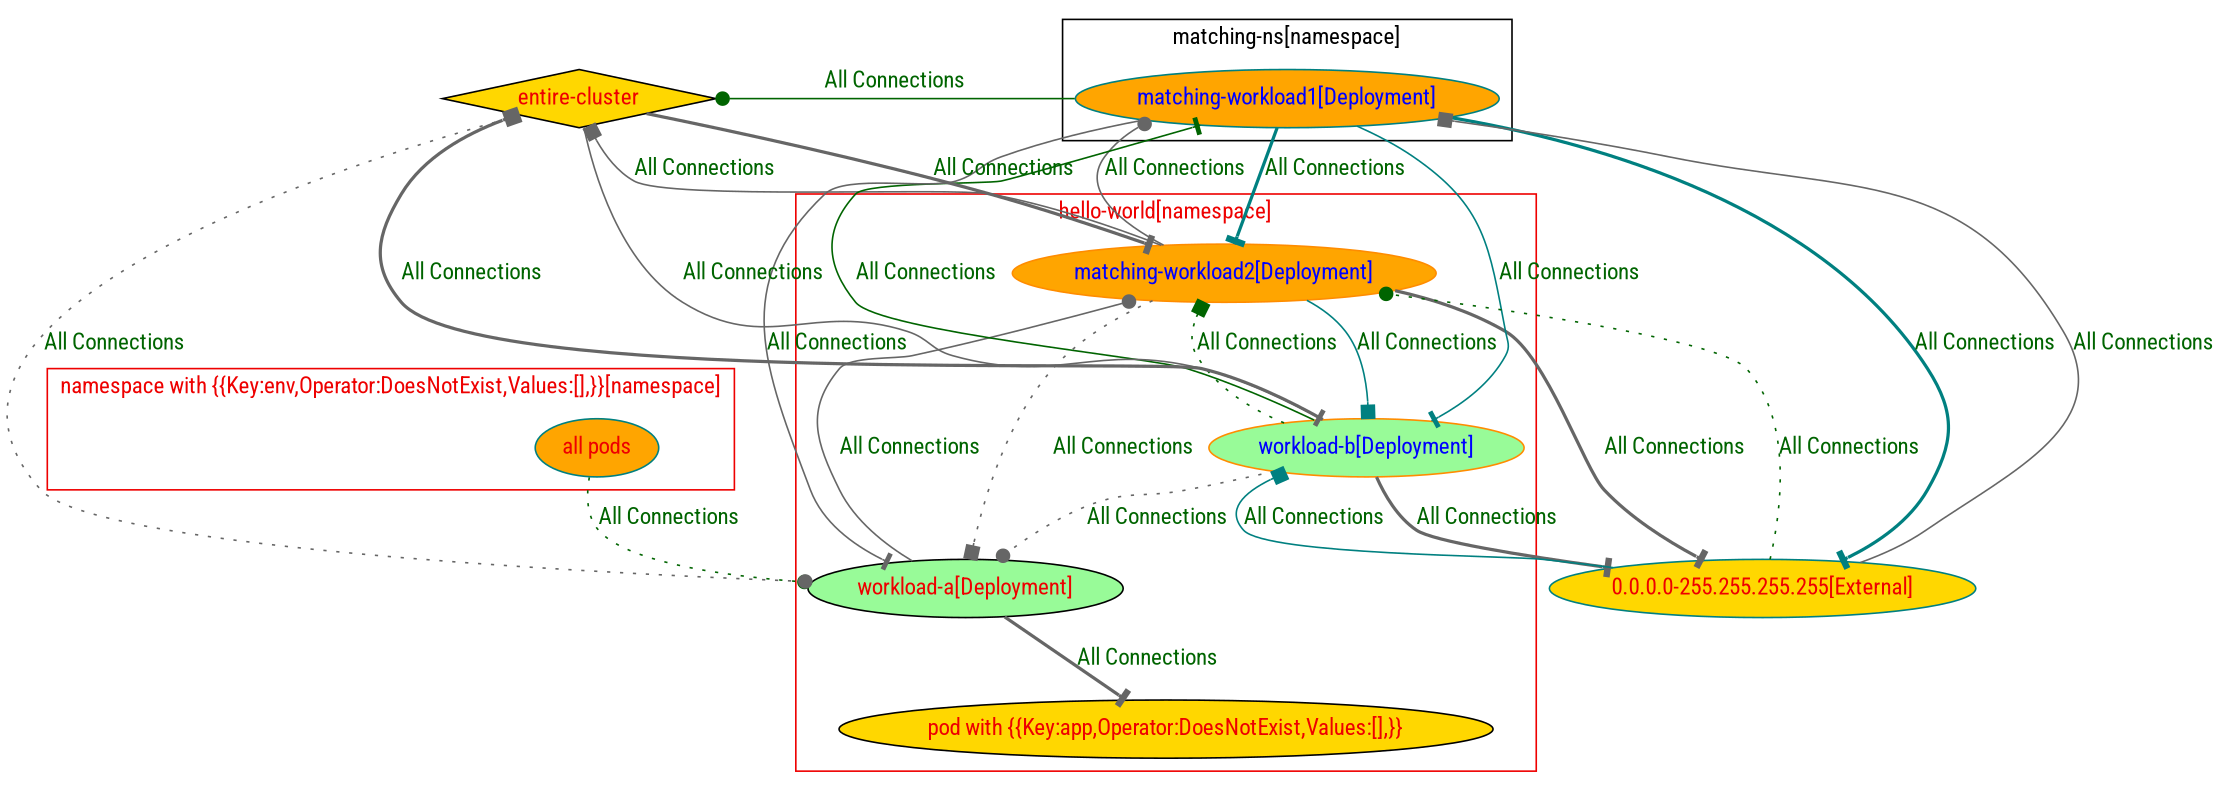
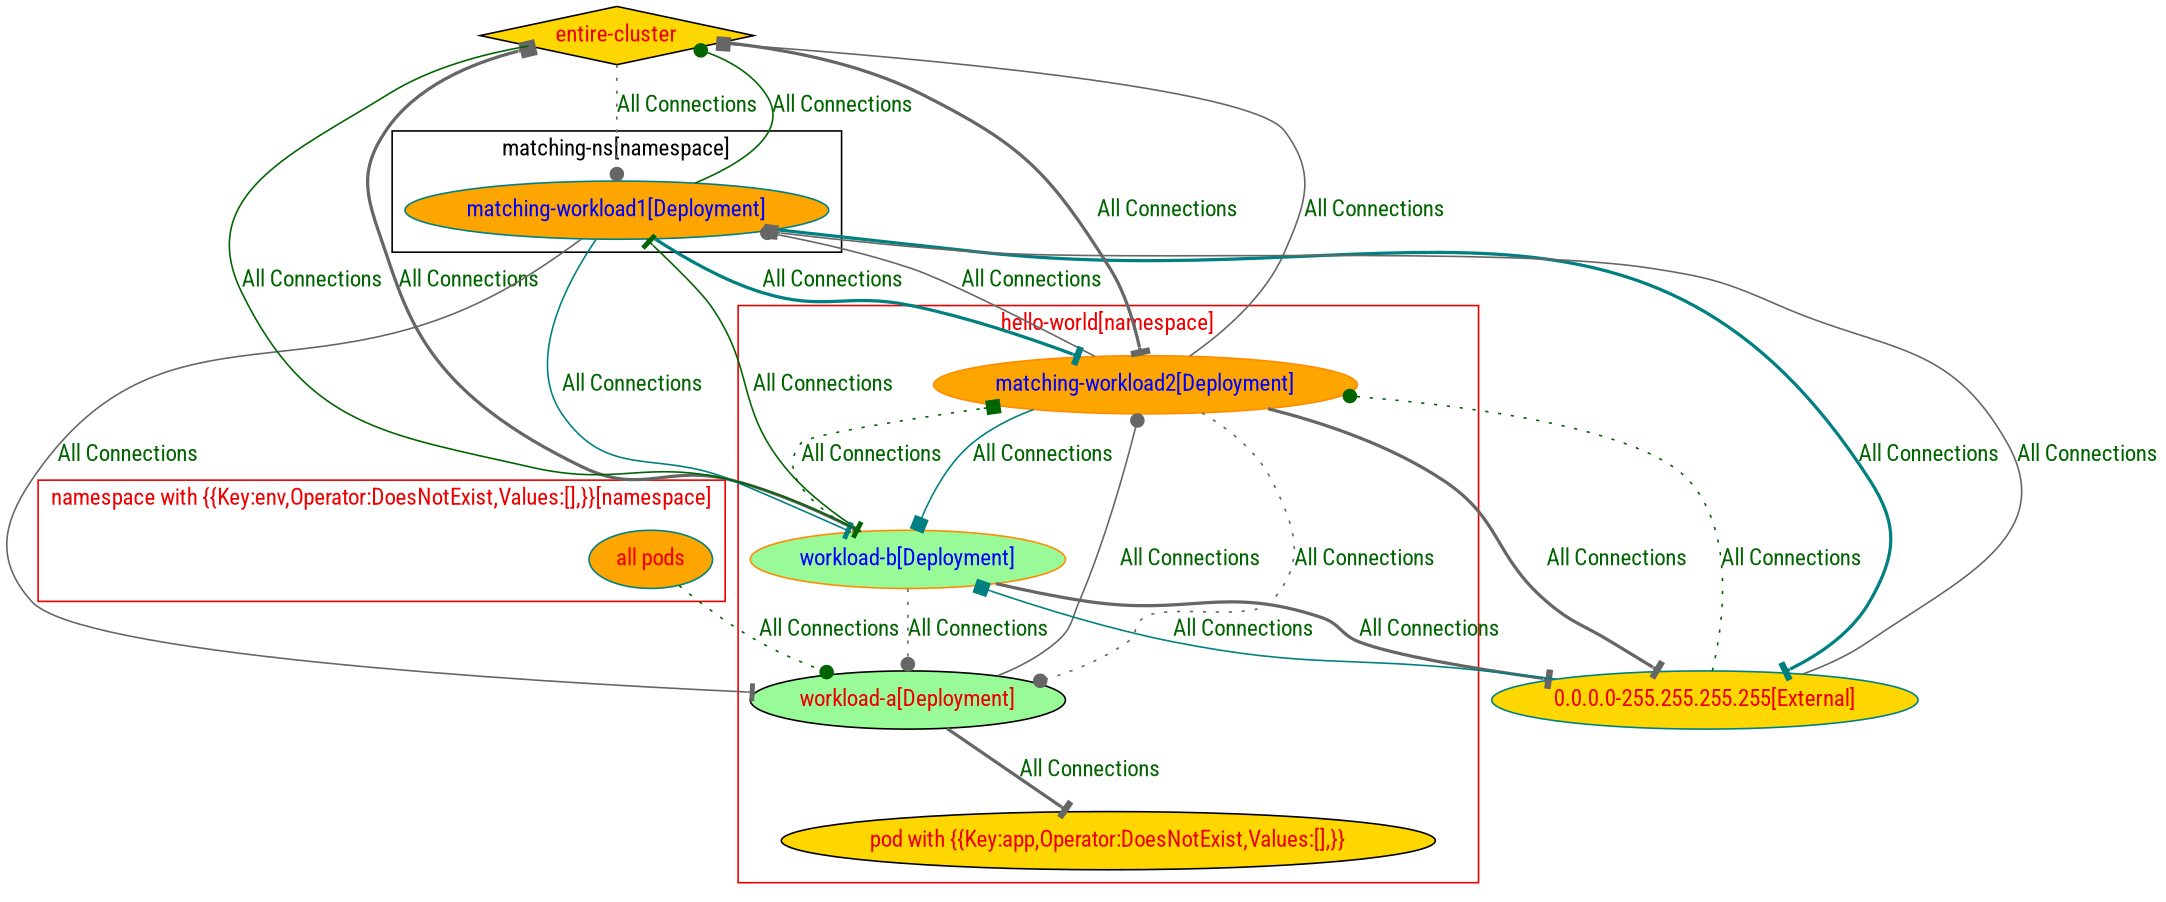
  digraph {
    fontname="Roboto Condensed"
    node [color=black fillcolor=orange fontcolor=red2 fontname="Roboto Condensed" style=filled]
    edge [arrowhead=tee color=gray40 fontcolor=darkgreen fontname="Roboto Condensed" style=solid weight=1]
    n1 [color=darkorange fontcolor=blue label="matching-workload2[Deployment]"]
    n2 [fillcolor=palegreen label="workload-a[Deployment]"]
    n3 [color=darkorange fillcolor=palegreen fontcolor=blue label="workload-b[Deployment]"]
    n4 [fillcolor=gold label="pod with {{Key:app,Operator:DoesNotExist,Values:[],}}"]
    n5 [color=teal fontcolor=blue label="matching-workload1[Deployment]"]
    n6 [color=teal label="all pods"]
    n7 [color=teal fillcolor=gold label="0.0.0.0-255.255.255.255[External]"]
    n8 [fillcolor=gold label="entire-cluster" shape=diamond]
    subgraph cluster_1 {
      color=red2
      fontcolor=red2
      label="hello-world[namespace]"
      n1
      n2
      n3
      n4
    }
    subgraph cluster_2 {
      color=black
      fontcolor=black
      label="matching-ns[namespace]"
      n5
    }
    subgraph cluster_3 {
      color=red2
      fontcolor=red2
      label="namespace with {{Key:env,Operator:DoesNotExist,Values:[],}}[namespace]"
      n6
    }
-   n1 -> n2 [arrowhead=box label="All Connections" style=dotted weight=0.5]
+   n1 -> n2 [arrowhead=dot label="All Connections" style=dotted weight=0.5]
    n1 -> n3 [arrowhead=box color=teal label="All Connections" weight=0.5]
    n1 -> n5 [arrowhead=dot label="All Connections" weight=0.5]
    n1 -> n7 [label="All Connections" style=bold]
    n1 -> n8 [arrowhead=box label="All Connections" weight=0.5]
    n2 -> n1 [arrowhead=dot label="All Connections"]
    n2 -> n4 [label="All Connections" style=bold weight=0.5]
    n3 -> n1 [arrowhead=box color=darkgreen label="All Connections" style=dotted]
    n3 -> n2 [arrowhead=dot label="All Connections" style=dotted]
    n3 -> n5 [color=darkgreen label="All Connections" weight=0.5]
    n3 -> n7 [label="All Connections" style=bold]
    n3 -> n8 [arrowhead=box label="All Connections" style=bold weight=0.5]
    n5 -> n1 [color=teal label="All Connections" style=bold]
    n5 -> n2 [label="All Connections"]
    n5 -> n3 [color=teal label="All Connections"]
    n5 -> n7 [color=teal label="All Connections" style=bold]
    n5 -> n8 [arrowhead=dot color=darkgreen label="All Connections" weight=0.5]
    n6 -> n2 [arrowhead=dot color=darkgreen label="All Connections" style=dotted]
    n7 -> n1 [arrowhead=dot color=darkgreen label="All Connections" style=dotted weight=0.5]
    n7 -> n3 [arrowhead=box color=teal label="All Connections" weight=0.5]
    n7 -> n5 [arrowhead=box label="All Connections" weight=0.5]
    n8 -> n1 [label="All Connections" style=bold]
-   n8 -> n3 [label="All Connections"]
-   n8 -> n2 [arrowhead=dot label="All Connections" style=dotted]
+   n8 -> n3 [color=darkgreen label="All Connections"]
+   n8 -> n5 [arrowhead=dot label="All Connections" style=dotted]
  }
